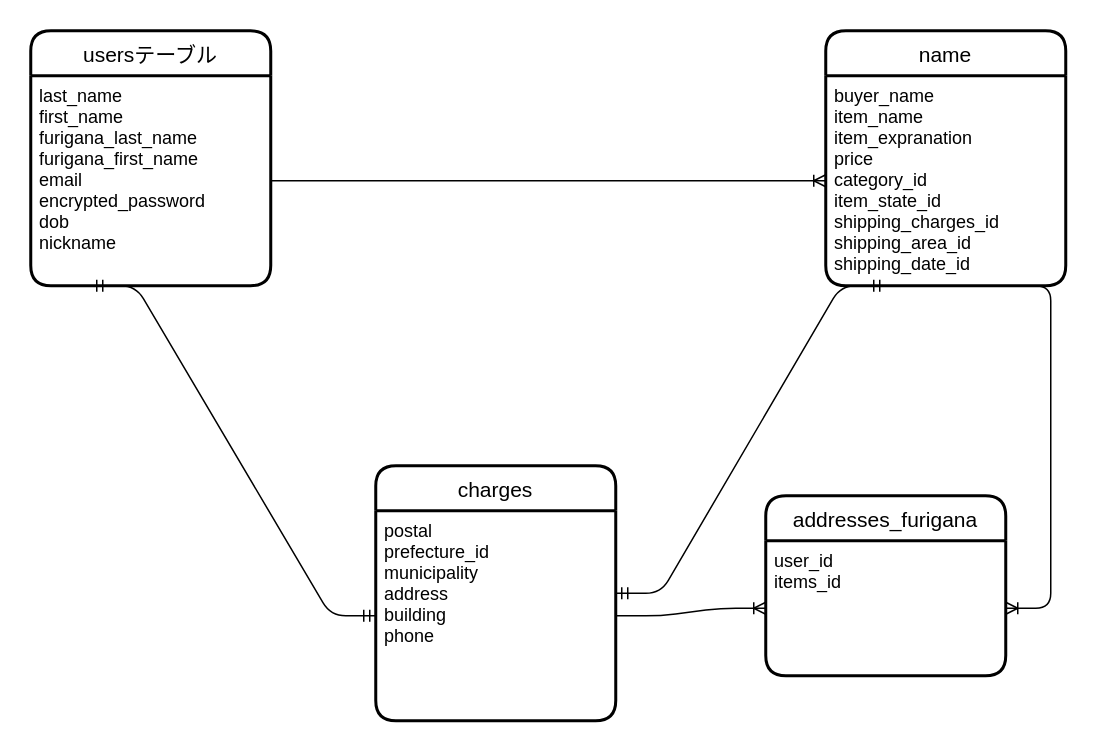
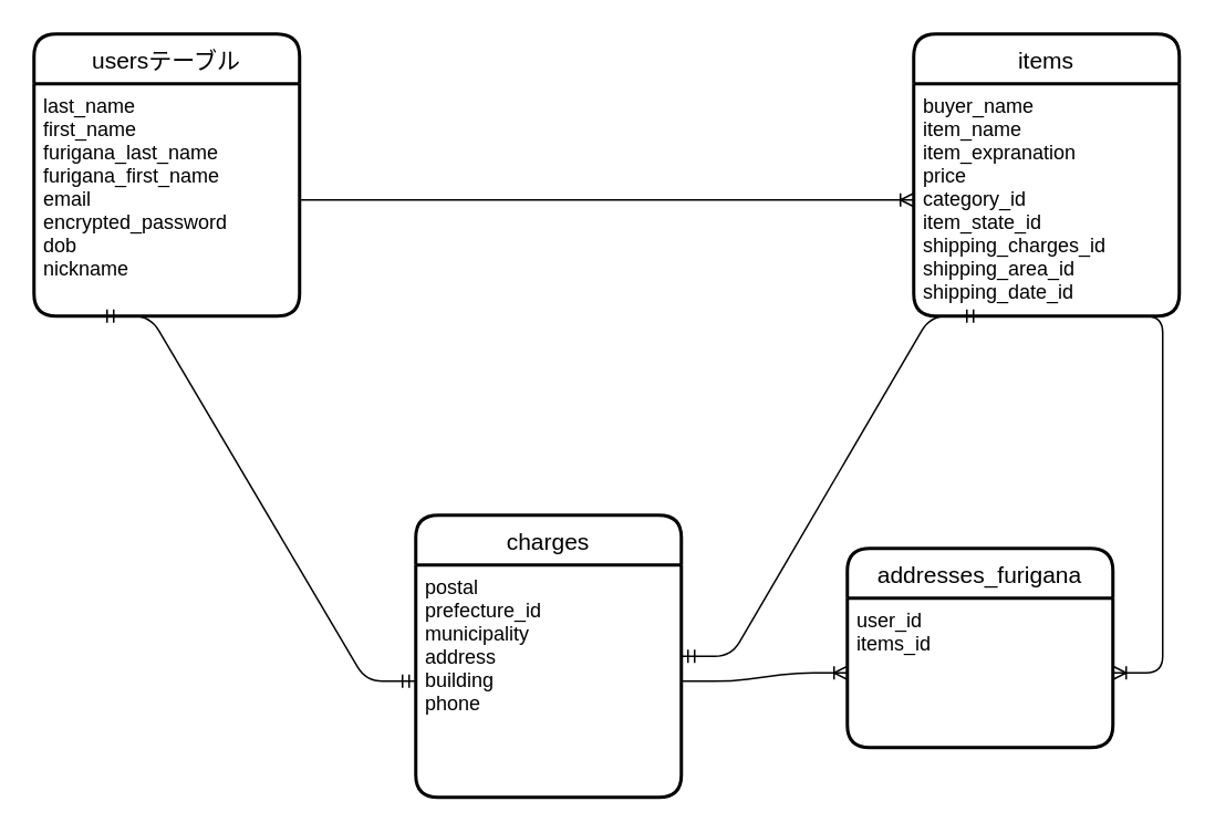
  <mxCell id="0" />
  <mxCell id="1" parent="0" />
  <mxCell id="2" value="usersテーブル" style="swimlane;childLayout=stackLayout;horizontal=1;startSize=30;horizontalStack=0;rounded=1;fontSize=14;fontStyle=0;strokeWidth=2;resizeParent=0;resizeLast=1;shadow=0;dashed=0;align=center;" parent="1" vertex="1"><mxGeometry x="20" y="20" width="160" height="170" as="geometry" /></mxCell>
  <mxCell id="3" value="last_name&#10;first_name&#10;furigana_last_name&#10;furigana_first_name&#10;email　&#10;encrypted_password&#10;dob&#10;nickname" style="align=left;strokeColor=none;fillColor=none;spacingLeft=4;fontSize=12;verticalAlign=top;resizable=0;rotatable=0;part=1;" parent="2" vertex="1"><mxGeometry y="30" width="160" height="140" as="geometry" /></mxCell>
- <mxCell id="4" value="name" style="swimlane;childLayout=stackLayout;horizontal=1;startSize=30;horizontalStack=0;rounded=1;fontSize=14;fontStyle=0;strokeWidth=2;resizeParent=0;resizeLast=1;shadow=0;dashed=0;align=center;" parent="1" vertex="1"><mxGeometry x="550" y="20" width="160" height="170" as="geometry" /></mxCell>
+ <mxCell id="4" value="items" style="swimlane;childLayout=stackLayout;horizontal=1;startSize=30;horizontalStack=0;rounded=1;fontSize=14;fontStyle=0;strokeWidth=2;resizeParent=0;resizeLast=1;shadow=0;dashed=0;align=center;" parent="1" vertex="1"><mxGeometry x="550" y="20" width="160" height="170" as="geometry" /></mxCell>
  <mxCell id="5" value="buyer_name&#10;item_name&#10;item_expranation&#10;price&#10;category_id&#10;item_state_id&#10;shipping_charges_id&#10;shipping_area_id&#10;shipping_date_id" style="align=left;strokeColor=none;fillColor=none;spacingLeft=4;fontSize=12;verticalAlign=top;resizable=0;rotatable=0;part=1;" parent="4" vertex="1"><mxGeometry y="30" width="160" height="140" as="geometry" /></mxCell>
  <mxCell id="6" value="charges" style="swimlane;childLayout=stackLayout;horizontal=1;startSize=30;horizontalStack=0;rounded=1;fontSize=14;fontStyle=0;strokeWidth=2;resizeParent=0;resizeLast=1;shadow=0;dashed=0;align=center;" parent="1" vertex="1"><mxGeometry x="250" y="310" width="160" height="170" as="geometry" /></mxCell>
  <mxCell id="7" value="postal&#10;prefecture_id&#10;municipality&#10;address&#10;building&#10;phone" style="align=left;strokeColor=none;fillColor=none;spacingLeft=4;fontSize=12;verticalAlign=top;resizable=0;rotatable=0;part=1;" parent="6" vertex="1"><mxGeometry y="30" width="160" height="140" as="geometry" /></mxCell>
  <mxCell id="8" value="" style="edgeStyle=entityRelationEdgeStyle;fontSize=12;html=1;endArrow=ERoneToMany;entryX=0;entryY=0.5;entryDx=0;entryDy=0;" parent="1" source="3" target="5" edge="1"><mxGeometry width="100" height="100" relative="1" as="geometry"><mxPoint x="440" y="220" as="sourcePoint" /><mxPoint x="540" y="120" as="targetPoint" /></mxGeometry></mxCell>
  <mxCell id="9" value="" style="edgeStyle=entityRelationEdgeStyle;fontSize=12;html=1;endArrow=ERmandOne;startArrow=ERmandOne;exitX=0.25;exitY=1;exitDx=0;exitDy=0;entryX=0;entryY=0.5;entryDx=0;entryDy=0;" parent="1" source="3" target="7" edge="1"><mxGeometry width="100" height="100" relative="1" as="geometry"><mxPoint x="350" y="460" as="sourcePoint" /><mxPoint x="450" y="360" as="targetPoint" /></mxGeometry></mxCell>
  <mxCell id="10" value="addresses_furigana" style="swimlane;childLayout=stackLayout;horizontal=1;startSize=30;horizontalStack=0;rounded=1;fontSize=14;fontStyle=0;strokeWidth=2;resizeParent=0;resizeLast=1;shadow=0;dashed=0;align=center;" parent="1" vertex="1"><mxGeometry x="510" y="330" width="160" height="120" as="geometry" /></mxCell>
  <mxCell id="11" value="user_id&#10;items_id&#10;" style="align=left;strokeColor=none;fillColor=none;spacingLeft=4;fontSize=12;verticalAlign=top;resizable=0;rotatable=0;part=1;" parent="10" vertex="1"><mxGeometry y="30" width="160" height="90" as="geometry" /></mxCell>
  <mxCell id="12" value="" style="edgeStyle=entityRelationEdgeStyle;fontSize=12;html=1;endArrow=ERoneToMany;exitX=1;exitY=0.5;exitDx=0;exitDy=0;" parent="1" source="7" target="11" edge="1"><mxGeometry width="100" height="100" relative="1" as="geometry"><mxPoint x="410.48" y="318.36" as="sourcePoint" /><mxPoint x="520" y="318" as="targetPoint" /></mxGeometry></mxCell>
  <mxCell id="13" value="" style="edgeStyle=entityRelationEdgeStyle;fontSize=12;html=1;endArrow=ERoneToMany;exitX=0.75;exitY=1;exitDx=0;exitDy=0;" parent="1" source="5" target="11" edge="1"><mxGeometry width="100" height="100" relative="1" as="geometry"><mxPoint x="672" y="190" as="sourcePoint" /><mxPoint x="580" y="330" as="targetPoint" /></mxGeometry></mxCell>
  <mxCell id="14" value="" style="edgeStyle=entityRelationEdgeStyle;fontSize=12;html=1;endArrow=ERmandOne;startArrow=ERmandOne;entryX=0.25;entryY=1;entryDx=0;entryDy=0;" parent="1" source="6" target="5" edge="1"><mxGeometry width="100" height="100" relative="1" as="geometry"><mxPoint x="414.16" y="292.2" as="sourcePoint" /><mxPoint x="560" y="380" as="targetPoint" /></mxGeometry></mxCell>
